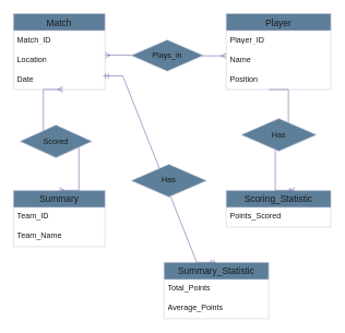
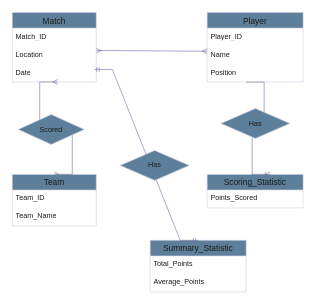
  <mxCell id="0" />
  <mxCell id="1" parent="0" />
  <mxCell id="2" value="Summary_Statistic" style="swimlane;fontStyle=0;childLayout=stackLayout;horizontal=1;startSize=26;horizontalStack=0;resizeParent=1;resizeParentMax=0;resizeLast=0;collapsible=1;marginBottom=0;align=center;fontSize=14;labelBackgroundColor=none;fillColor=#5D7F99;strokeColor=#D0CEE2;fontColor=#1A1A1A;" vertex="1" parent="1"><mxGeometry x="250" y="400" width="160" height="86" as="geometry" /></mxCell>
  <mxCell id="3" value="Total_Points" style="text;strokeColor=none;fillColor=none;spacingLeft=4;spacingRight=4;overflow=hidden;rotatable=0;points=[[0,0.5],[1,0.5]];portConstraint=eastwest;fontSize=12;whiteSpace=wrap;html=1;labelBackgroundColor=none;fontColor=#1A1A1A;" vertex="1" parent="2"><mxGeometry y="26" width="160" height="30" as="geometry" /></mxCell>
  <mxCell id="4" value="Average_Points" style="text;strokeColor=none;fillColor=none;spacingLeft=4;spacingRight=4;overflow=hidden;rotatable=0;points=[[0,0.5],[1,0.5]];portConstraint=eastwest;fontSize=12;whiteSpace=wrap;html=1;labelBackgroundColor=none;fontColor=#1A1A1A;" vertex="1" parent="2"><mxGeometry y="56" width="160" height="30" as="geometry" /></mxCell>
  <mxCell id="5" value="Scoring_Statistic" style="swimlane;fontStyle=0;childLayout=stackLayout;horizontal=1;startSize=26;horizontalStack=0;resizeParent=1;resizeParentMax=0;resizeLast=0;collapsible=1;marginBottom=0;align=center;fontSize=14;labelBackgroundColor=none;fillColor=#5D7F99;strokeColor=#D0CEE2;fontColor=#1A1A1A;" vertex="1" parent="1"><mxGeometry x="345" y="290" width="160" height="56" as="geometry" /></mxCell>
  <mxCell id="6" value="Points_Scored" style="text;strokeColor=none;fillColor=none;spacingLeft=4;spacingRight=4;overflow=hidden;rotatable=0;points=[[0,0.5],[1,0.5]];portConstraint=eastwest;fontSize=12;whiteSpace=wrap;html=1;labelBackgroundColor=none;fontColor=#1A1A1A;" vertex="1" parent="5"><mxGeometry y="26" width="160" height="30" as="geometry" /></mxCell>
- <mxCell id="7" value="Summary" style="swimlane;fontStyle=0;childLayout=stackLayout;horizontal=1;startSize=26;horizontalStack=0;resizeParent=1;resizeParentMax=0;resizeLast=0;collapsible=1;marginBottom=0;align=center;fontSize=14;labelBackgroundColor=none;fillColor=#5D7F99;strokeColor=#D0CEE2;fontColor=#1A1A1A;" vertex="1" parent="1"><mxGeometry x="20" y="290" width="140" height="86" as="geometry" /></mxCell>
+ <mxCell id="7" value="Team" style="swimlane;fontStyle=0;childLayout=stackLayout;horizontal=1;startSize=26;horizontalStack=0;resizeParent=1;resizeParentMax=0;resizeLast=0;collapsible=1;marginBottom=0;align=center;fontSize=14;labelBackgroundColor=none;fillColor=#5D7F99;strokeColor=#D0CEE2;fontColor=#1A1A1A;" vertex="1" parent="1"><mxGeometry x="20" y="290" width="140" height="86" as="geometry" /></mxCell>
  <mxCell id="8" value="Team_ID" style="text;strokeColor=none;fillColor=none;spacingLeft=4;spacingRight=4;overflow=hidden;rotatable=0;points=[[0,0.5],[1,0.5]];portConstraint=eastwest;fontSize=12;whiteSpace=wrap;html=1;labelBackgroundColor=none;fontColor=#1A1A1A;" vertex="1" parent="7"><mxGeometry y="26" width="140" height="30" as="geometry" /></mxCell>
  <mxCell id="9" value="Team_Name" style="text;strokeColor=none;fillColor=none;spacingLeft=4;spacingRight=4;overflow=hidden;rotatable=0;points=[[0,0.5],[1,0.5]];portConstraint=eastwest;fontSize=12;whiteSpace=wrap;html=1;labelBackgroundColor=none;fontColor=#1A1A1A;" vertex="1" parent="7"><mxGeometry y="56" width="140" height="30" as="geometry" /></mxCell>
  <mxCell id="10" value="Match" style="swimlane;fontStyle=0;childLayout=stackLayout;horizontal=1;startSize=26;horizontalStack=0;resizeParent=1;resizeParentMax=0;resizeLast=0;collapsible=1;marginBottom=0;align=center;fontSize=14;strokeColor=#D0CEE2;fontColor=#1A1A1A;fillColor=#5D7F99;" vertex="1" parent="1"><mxGeometry x="20" y="20" width="140" height="116" as="geometry" /></mxCell>
  <mxCell id="11" value="Match_ID&lt;span style=&quot;white-space: pre;&quot;&gt;&#09;&lt;/span&gt;" style="text;strokeColor=none;fillColor=none;spacingLeft=4;spacingRight=4;overflow=hidden;rotatable=0;points=[[0,0.5],[1,0.5]];portConstraint=eastwest;fontSize=12;whiteSpace=wrap;html=1;fontColor=#1A1A1A;" vertex="1" parent="10"><mxGeometry y="26" width="140" height="30" as="geometry" /></mxCell>
  <mxCell id="12" value="Location" style="text;strokeColor=none;fillColor=none;spacingLeft=4;spacingRight=4;overflow=hidden;rotatable=0;points=[[0,0.5],[1,0.5]];portConstraint=eastwest;fontSize=12;whiteSpace=wrap;html=1;fontColor=#1A1A1A;" vertex="1" parent="10"><mxGeometry y="56" width="140" height="30" as="geometry" /></mxCell>
  <mxCell id="13" value="Date" style="text;strokeColor=none;fillColor=none;spacingLeft=4;spacingRight=4;overflow=hidden;rotatable=0;points=[[0,0.5],[1,0.5]];portConstraint=eastwest;fontSize=12;whiteSpace=wrap;html=1;fontColor=#1A1A1A;" vertex="1" parent="10"><mxGeometry y="86" width="140" height="30" as="geometry" /></mxCell>
  <mxCell id="14" value="Player" style="swimlane;fontStyle=0;childLayout=stackLayout;horizontal=1;startSize=26;horizontalStack=0;resizeParent=1;resizeParentMax=0;resizeLast=0;collapsible=1;marginBottom=0;align=center;fontSize=14;strokeColor=#D0CEE2;fontColor=#1A1A1A;fillColor=#5D7F99;" vertex="1" parent="1"><mxGeometry x="345" y="20" width="160" height="116" as="geometry" /></mxCell>
  <mxCell id="15" value="Player_ID" style="text;strokeColor=none;fillColor=none;spacingLeft=4;spacingRight=4;overflow=hidden;rotatable=0;points=[[0,0.5],[1,0.5]];portConstraint=eastwest;fontSize=12;whiteSpace=wrap;html=1;fontColor=#1A1A1A;" vertex="1" parent="14"><mxGeometry y="26" width="160" height="30" as="geometry" /></mxCell>
  <mxCell id="16" value="Name&lt;span style=&quot;white-space: pre;&quot;&gt;&#09;&lt;/span&gt;" style="text;strokeColor=none;fillColor=none;spacingLeft=4;spacingRight=4;overflow=hidden;rotatable=0;points=[[0,0.5],[1,0.5]];portConstraint=eastwest;fontSize=12;whiteSpace=wrap;html=1;fontColor=#1A1A1A;" vertex="1" parent="14"><mxGeometry y="56" width="160" height="30" as="geometry" /></mxCell>
  <mxCell id="17" value="Position" style="text;strokeColor=none;fillColor=none;spacingLeft=4;spacingRight=4;overflow=hidden;rotatable=0;points=[[0,0.5],[1,0.5]];portConstraint=eastwest;fontSize=12;whiteSpace=wrap;html=1;fontColor=#1A1A1A;" vertex="1" parent="14"><mxGeometry y="86" width="160" height="30" as="geometry" /></mxCell>
  <mxCell id="18" value="" style="edgeStyle=entityRelationEdgeStyle;fontSize=12;html=1;endArrow=ERmany;startArrow=ERmany;rounded=0;strokeColor=#736CA8;fontColor=#1A1A1A;entryX=0;entryY=0.25;entryDx=0;entryDy=0;" edge="1" parent="1"><mxGeometry width="100" height="100" relative="1" as="geometry"><mxPoint x="160" y="83.5" as="sourcePoint" /><mxPoint x="345" y="84.5" as="targetPoint" /><Array as="points"><mxPoint x="330" y="75.5" /><mxPoint x="320" y="85.5" /></Array></mxGeometry></mxCell>
- <mxCell id="19" value="Plays_in" style="shape=rhombus;perimeter=rhombusPerimeter;whiteSpace=wrap;html=1;align=center;strokeColor=#D0CEE2;fontColor=#1A1A1A;fillColor=#5D7F99;" vertex="1" parent="1"><mxGeometry x="200" y="60" width="110" height="48" as="geometry" /></mxCell>
  <mxCell id="20" value="" style="edgeStyle=entityRelationEdgeStyle;fontSize=12;html=1;endArrow=ERmany;startArrow=ERmany;rounded=0;strokeColor=#736CA8;fontColor=#1A1A1A;entryX=0.541;entryY=0.994;entryDx=0;entryDy=0;entryPerimeter=0;exitX=0.5;exitY=0;exitDx=0;exitDy=0;" edge="1" parent="1" source="7" target="13"><mxGeometry width="100" height="100" relative="1" as="geometry"><mxPoint x="510" y="430" as="sourcePoint" /><mxPoint x="560" y="280" as="targetPoint" /><Array as="points"><mxPoint x="60" y="280" /><mxPoint x="460" y="320" /><mxPoint x="69" y="250" /><mxPoint x="100" y="160" /></Array></mxGeometry></mxCell>
  <mxCell id="21" value="Scored" style="shape=rhombus;perimeter=rhombusPerimeter;whiteSpace=wrap;html=1;align=center;strokeColor=#D0CEE2;fontColor=#1A1A1A;fillColor=#5D7F99;" vertex="1" parent="1"><mxGeometry x="30" y="190" width="110" height="50" as="geometry" /></mxCell>
  <mxCell id="22" value="" style="edgeStyle=entityRelationEdgeStyle;fontSize=12;html=1;endArrow=ERoneToMany;rounded=0;strokeColor=#736CA8;fontColor=#1A1A1A;" edge="1" parent="1"><mxGeometry width="100" height="100" relative="1" as="geometry"><mxPoint x="410" y="136" as="sourcePoint" /><mxPoint x="450" y="290" as="targetPoint" /><Array as="points"><mxPoint x="425" y="176" /><mxPoint x="440" y="290" /><mxPoint x="440" y="280" /></Array></mxGeometry></mxCell>
  <mxCell id="23" value="Has" style="shape=rhombus;perimeter=rhombusPerimeter;whiteSpace=wrap;html=1;align=center;strokeColor=#D0CEE2;fontColor=#1A1A1A;fillColor=#5D7F99;" vertex="1" parent="1"><mxGeometry x="368" y="180" width="115" height="50" as="geometry" /></mxCell>
  <mxCell id="24" value="" style="edgeStyle=entityRelationEdgeStyle;fontSize=12;html=1;endArrow=ERmandOne;startArrow=ERmandOne;rounded=0;strokeColor=#736CA8;fontColor=#1A1A1A;entryX=0.5;entryY=0;entryDx=0;entryDy=0;exitX=0.978;exitY=0.299;exitDx=0;exitDy=0;exitPerimeter=0;" edge="1" parent="1" source="13" target="2"><mxGeometry width="100" height="100" relative="1" as="geometry"><mxPoint x="650.78" y="346" as="sourcePoint" /><mxPoint x="590" y="197.53" as="targetPoint" /><Array as="points"><mxPoint x="380" y="410" /><mxPoint x="370" y="360" /><mxPoint x="380" y="180" /></Array></mxGeometry></mxCell>
  <mxCell id="25" value="Has" style="shape=rhombus;perimeter=rhombusPerimeter;whiteSpace=wrap;html=1;align=center;strokeColor=#D0CEE2;fontColor=#1A1A1A;fillColor=#5D7F99;" vertex="1" parent="1"><mxGeometry x="200" y="250" width="115" height="50" as="geometry" /></mxCell>
